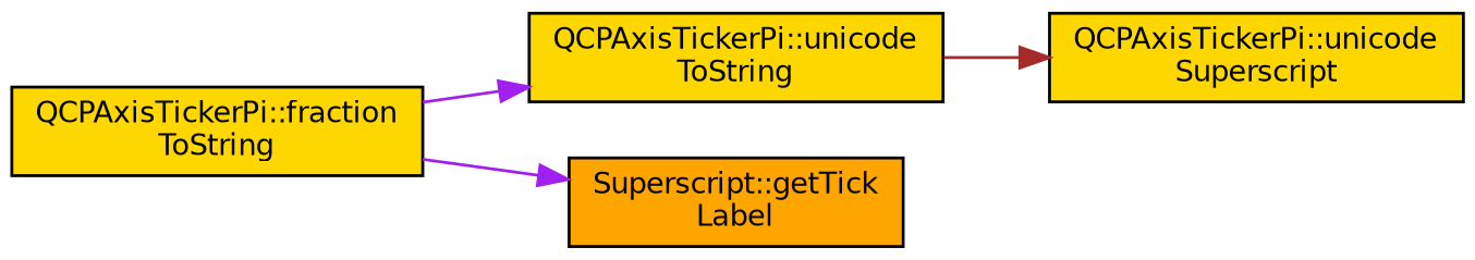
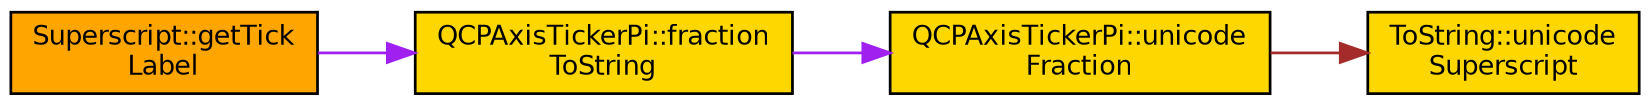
  digraph {
    rankdir=RL
    node [color=black fillcolor=gold fontname=Helvetica fontsize=10 shape=record style=filled]
    edge [color=purple dir=back fontname=Helvetica fontsize=10 labelfontname=Helvetica labelfontsize=10 style=solid]
-   n1 [fontcolor=black height=0.2 label="QCPAxisTickerPi::unicode\lSuperscript" width=0.4]
-   n2 [height=0.2 label="QCPAxisTickerPi::unicode\lToString" width=0.4]
+   n1 [fontcolor=black height=0.2 label="ToString::unicode\lSuperscript" width=0.4]
+   n2 [height=0.2 label="QCPAxisTickerPi::unicode\lFraction" width=0.4]
    n3 [height=0.2 label="QCPAxisTickerPi::fraction\lToString" width=0.4]
    n4 [fillcolor=orange height=0.2 label="Superscript::getTick\lLabel" width=0.4]
    n1 -> n2 [color=brown]
    n2 -> n3
-   n4 -> n3
+   n3 -> n4
  }
